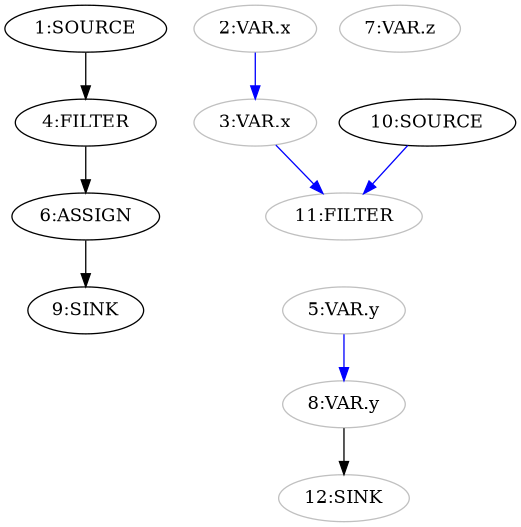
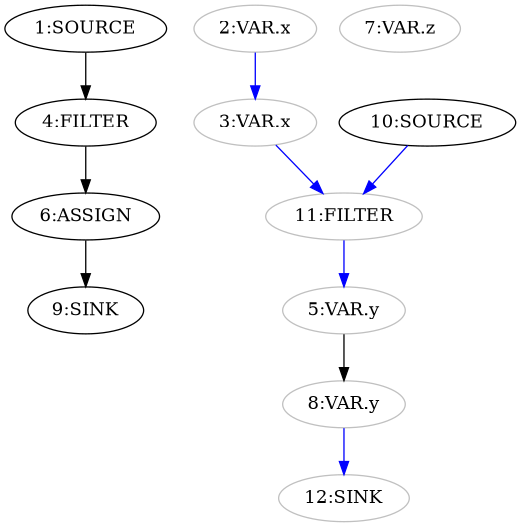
  digraph {
    node [color=grey]
    edge [color=blue]
    n1 [label="6:ASSIGN" color=""]
    n2 [label="9:SINK" color=""]
    n3 [label="4:FILTER" color=""]
    n4 [label="1:SOURCE" color=""]
    n5 [label="2:VAR.x"]
    n6 [label="3:VAR.x"]
    n7 [label="11:FILTER"]
    n8 [label="5:VAR.y"]
    n9 [label="8:VAR.y"]
    n10 [label="12:SINK"]
    n11 [label="7:VAR.z"]
    n12 [color=black label="10:SOURCE"]
    n1 -> n2 [color=black]
    n3 -> n1 [color=black]
    n4 -> n3 [color=black]
    n5 -> n6
    n6 -> n7
-   n8 -> n9
-   n9 -> n10 [color=black]
+   n7 -> n8
+   n8 -> n9 [color=black]
+   n9 -> n10
    n12 -> n7
  }
